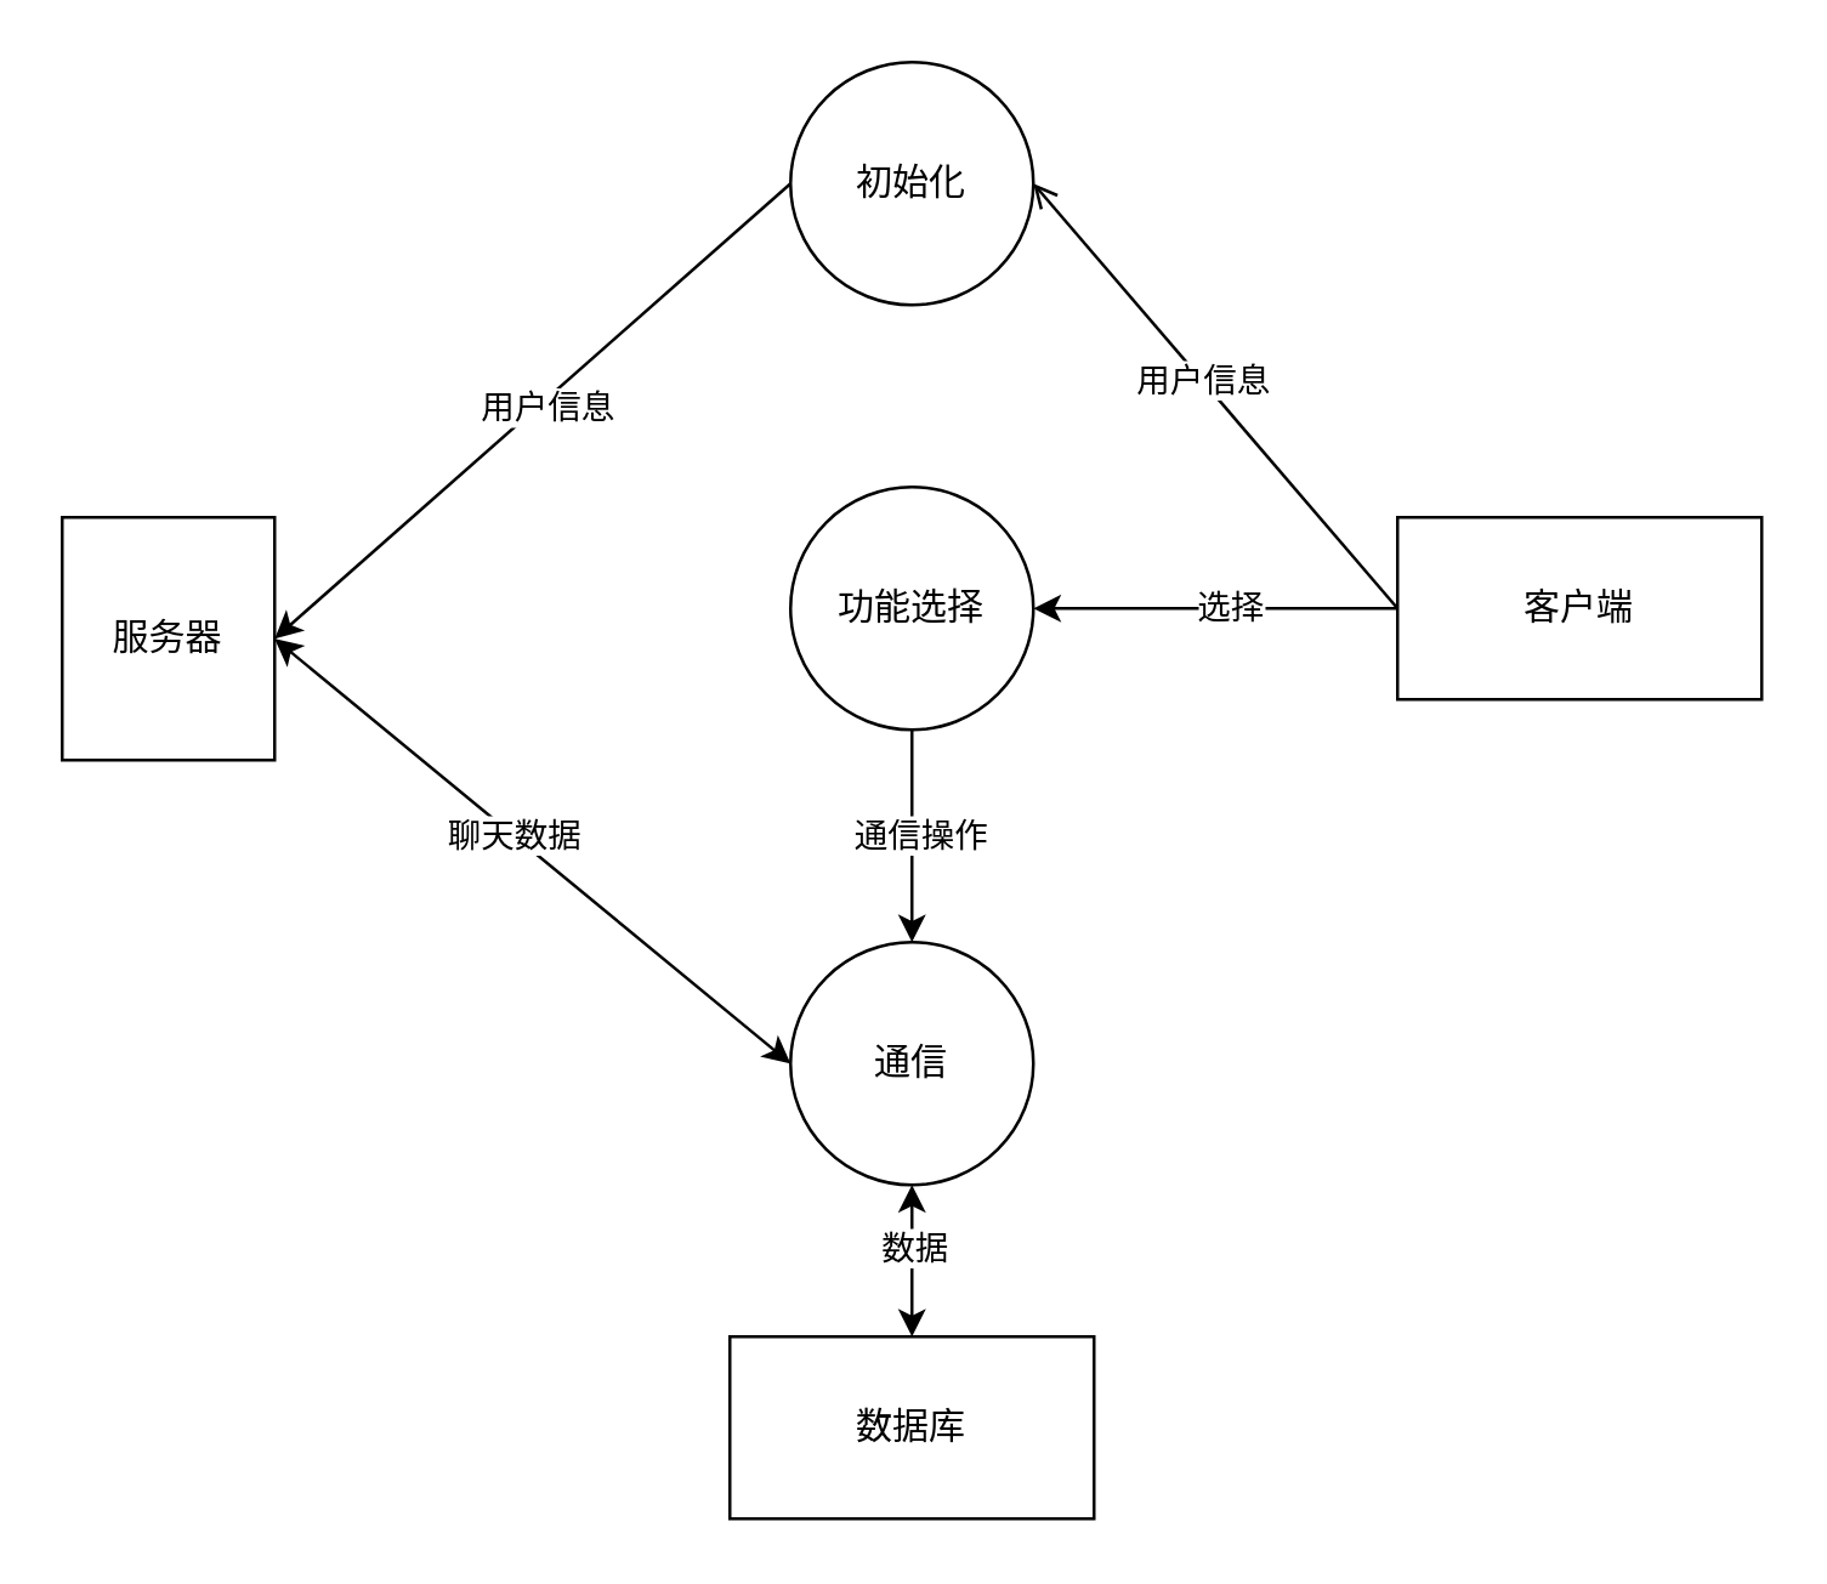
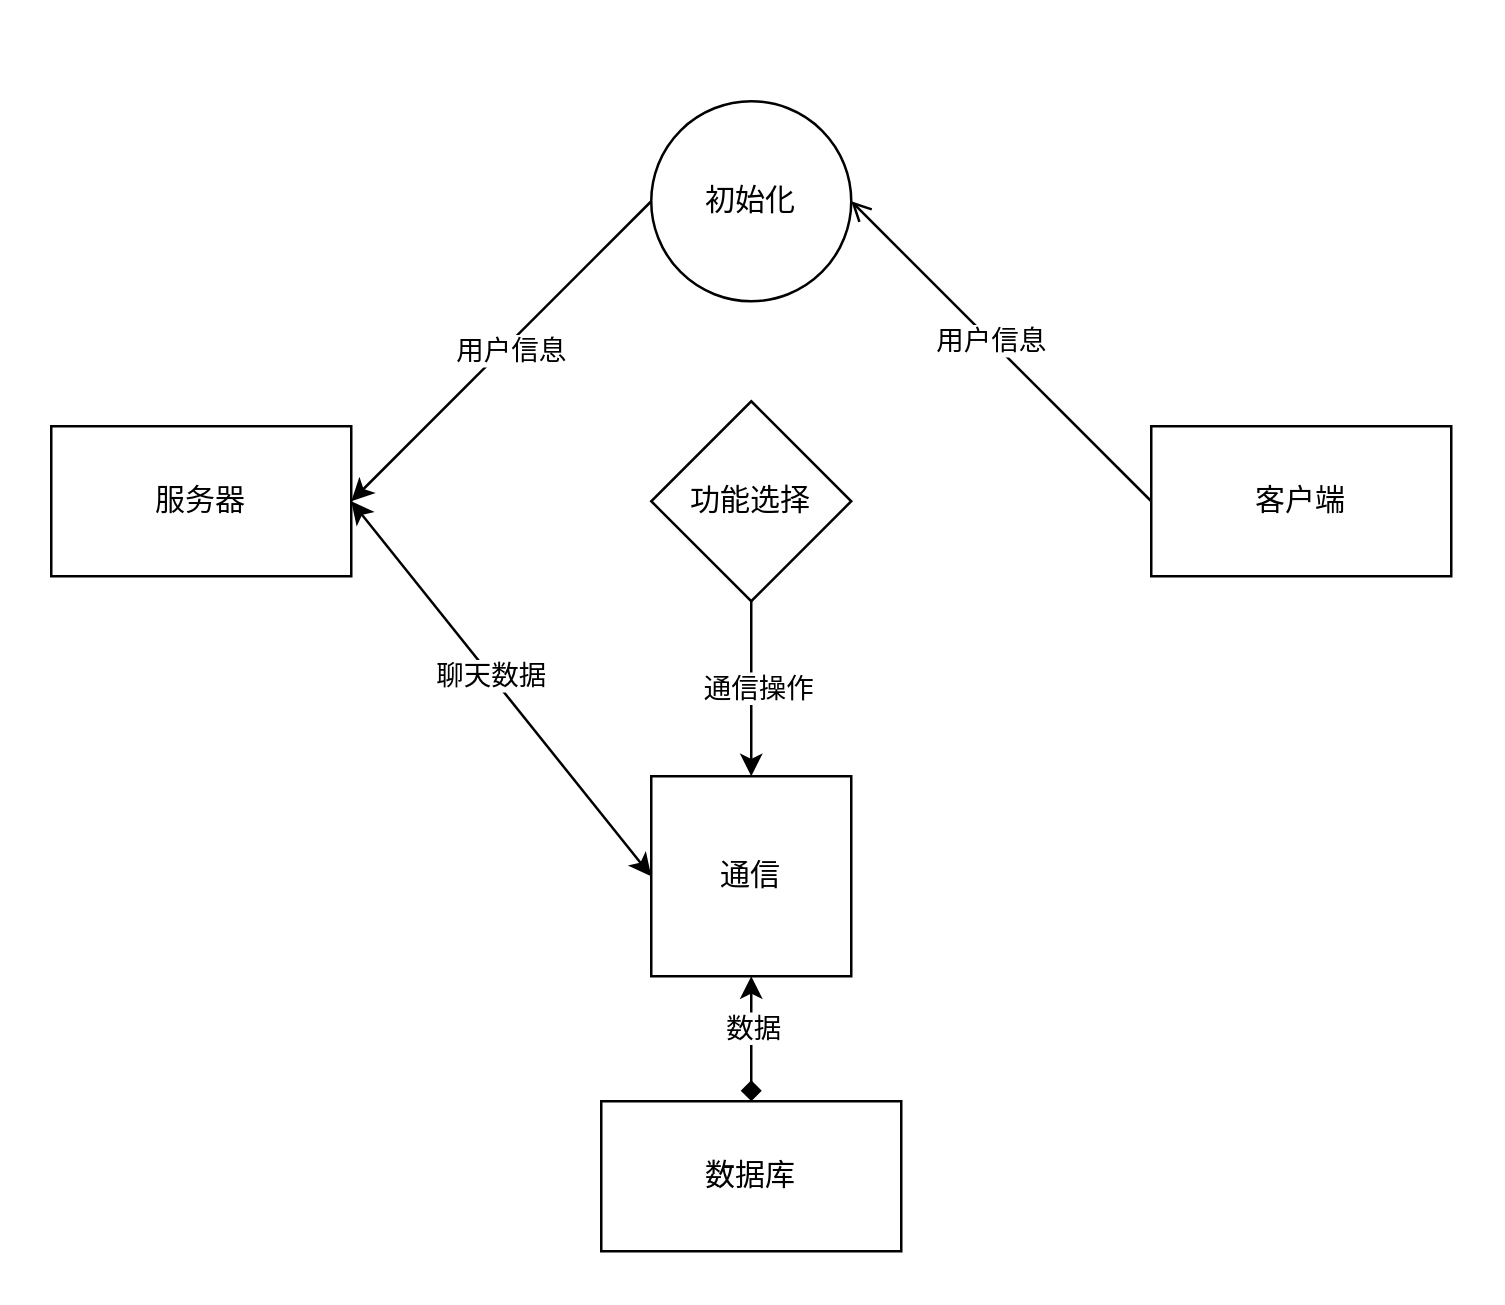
  <mxCell id="0" />
  <mxCell id="1" parent="0" />
  <mxCell id="2" style="rounded=0;orthogonalLoop=1;jettySize=auto;html=1;exitX=0;exitY=0.5;exitDx=0;exitDy=0;entryX=1;entryY=0.5;entryDx=0;entryDy=0;" edge="1" parent="1" source="4" target="7"><mxGeometry relative="1" as="geometry" /></mxCell>
  <mxCell id="3" value="用户信息" style="edgeLabel;html=1;align=center;verticalAlign=middle;resizable=0;points=[];" vertex="1" connectable="0" parent="2"><mxGeometry x="-0.027" y="1" relative="1" as="geometry"><mxPoint x="1" as="offset" /></mxGeometry></mxCell>
- <mxCell id="4" value="初始化" style="ellipse;whiteSpace=wrap;html=1;aspect=fixed;" vertex="1" parent="1"><mxGeometry x="260" y="20" width="80" height="80" as="geometry" /></mxCell>
+ <mxCell id="4" value="初始化" style="ellipse;whiteSpace=wrap;html=1;aspect=fixed;" vertex="1" parent="1"><mxGeometry x="260" y="40" width="80" height="80" as="geometry" /></mxCell>
  <mxCell id="5" style="rounded=0;orthogonalLoop=1;jettySize=auto;html=1;exitX=1;exitY=0.5;exitDx=0;exitDy=0;entryX=0;entryY=0.5;entryDx=0;entryDy=0;startArrow=classic;startFill=1;" edge="1" parent="1" source="7" target="18"><mxGeometry relative="1" as="geometry" /></mxCell>
  <mxCell id="6" value="聊天数据" style="edgeLabel;html=1;align=center;verticalAlign=middle;resizable=0;points=[];" vertex="1" connectable="0" parent="5"><mxGeometry x="-0.077" relative="1" as="geometry"><mxPoint as="offset" /></mxGeometry></mxCell>
- <mxCell id="7" value="服务器" style="rounded=0;whiteSpace=wrap;html=1;" vertex="1" parent="1"><mxGeometry x="20" y="170" width="70" height="80" as="geometry" /></mxCell>
- <mxCell id="8" style="edgeStyle=orthogonalEdgeStyle;rounded=0;orthogonalLoop=1;jettySize=auto;html=1;exitX=0;exitY=0.5;exitDx=0;exitDy=0;entryX=1;entryY=0.5;entryDx=0;entryDy=0;" edge="1" parent="1" source="12" target="15"><mxGeometry relative="1" as="geometry" /></mxCell>
- <mxCell id="9" value="选择" style="edgeLabel;html=1;align=center;verticalAlign=middle;resizable=0;points=[];" vertex="1" connectable="0" parent="8"><mxGeometry x="-0.062" y="-1" relative="1" as="geometry"><mxPoint as="offset" /></mxGeometry></mxCell>
+ <mxCell id="7" value="服务器" style="rounded=0;whiteSpace=wrap;html=1;" vertex="1" parent="1"><mxGeometry x="20" y="170" width="120" height="60" as="geometry" /></mxCell>
  <mxCell id="10" style="rounded=0;orthogonalLoop=1;jettySize=auto;html=1;exitX=0;exitY=0.5;exitDx=0;exitDy=0;entryX=1;entryY=0.5;entryDx=0;entryDy=0;endArrow=open;" edge="1" parent="1" source="12" target="4"><mxGeometry relative="1" as="geometry" /></mxCell>
  <mxCell id="11" value="用户信息" style="edgeLabel;html=1;align=center;verticalAlign=middle;resizable=0;points=[];" vertex="1" connectable="0" parent="10"><mxGeometry x="0.071" relative="1" as="geometry"><mxPoint as="offset" /></mxGeometry></mxCell>
  <mxCell id="12" value="客户端" style="rounded=0;whiteSpace=wrap;html=1;" vertex="1" parent="1"><mxGeometry x="460" y="170" width="120" height="60" as="geometry" /></mxCell>
  <mxCell id="13" style="edgeStyle=orthogonalEdgeStyle;rounded=0;orthogonalLoop=1;jettySize=auto;html=1;exitX=0.5;exitY=1;exitDx=0;exitDy=0;entryX=0.5;entryY=0;entryDx=0;entryDy=0;" edge="1" parent="1" source="15" target="18"><mxGeometry relative="1" as="geometry" /></mxCell>
  <mxCell id="14" value="通信操作" style="edgeLabel;html=1;align=center;verticalAlign=middle;resizable=0;points=[];" vertex="1" connectable="0" parent="13"><mxGeometry x="-0.029" y="2" relative="1" as="geometry"><mxPoint as="offset" /></mxGeometry></mxCell>
- <mxCell id="15" value="功能选择" style="ellipse;whiteSpace=wrap;html=1;aspect=fixed;" vertex="1" parent="1"><mxGeometry x="260" y="160" width="80" height="80" as="geometry" /></mxCell>
- <mxCell id="16" style="edgeStyle=orthogonalEdgeStyle;rounded=0;orthogonalLoop=1;jettySize=auto;html=1;exitX=0.5;exitY=1;exitDx=0;exitDy=0;entryX=0.5;entryY=0;entryDx=0;entryDy=0;startArrow=classic;startFill=1;" edge="1" parent="1" source="18" target="19"><mxGeometry relative="1" as="geometry" /></mxCell>
+ <mxCell id="15" value="功能选择" style="rhombus;whiteSpace=wrap;html=1;aspect=fixed;" vertex="1" parent="1"><mxGeometry x="260" y="160" width="80" height="80" as="geometry" /></mxCell>
+ <mxCell id="16" style="edgeStyle=orthogonalEdgeStyle;rounded=0;orthogonalLoop=1;jettySize=auto;html=1;exitX=0.5;exitY=1;exitDx=0;exitDy=0;entryX=0.5;entryY=0;entryDx=0;entryDy=0;startArrow=classic;startFill=1;endArrow=diamond;" edge="1" parent="1" source="18" target="19"><mxGeometry relative="1" as="geometry" /></mxCell>
  <mxCell id="17" value="数据" style="edgeLabel;html=1;align=center;verticalAlign=middle;resizable=0;points=[];" vertex="1" connectable="0" parent="16"><mxGeometry x="-0.28" y="1" relative="1" as="geometry"><mxPoint x="-1" y="2" as="offset" /></mxGeometry></mxCell>
- <mxCell id="18" value="通信" style="ellipse;whiteSpace=wrap;html=1;aspect=fixed;" vertex="1" parent="1"><mxGeometry x="260" y="310" width="80" height="80" as="geometry" /></mxCell>
+ <mxCell id="18" value="通信" style="whiteSpace=wrap;html=1;aspect=fixed;rounded=0;" vertex="1" parent="1"><mxGeometry x="260" y="310" width="80" height="80" as="geometry" /></mxCell>
  <mxCell id="19" value="数据库" style="rounded=0;whiteSpace=wrap;html=1;" vertex="1" parent="1"><mxGeometry x="240" y="440" width="120" height="60" as="geometry" /></mxCell>
